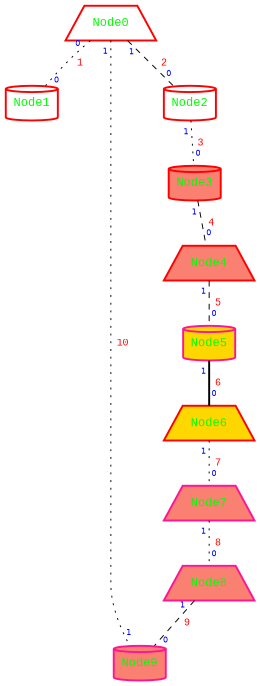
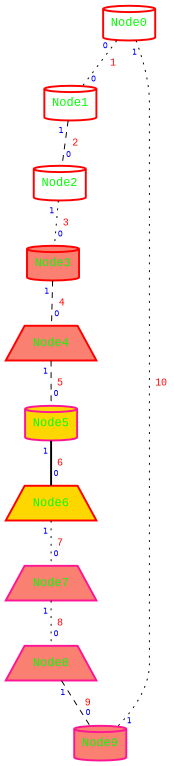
  graph {
    fontname="Liberation Mono"
    nodesep=0.5
    node [color=red fillcolor=salmon fontcolor=green fontname="Liberation Mono" fontsize=12 shape=trapezium style="bold,filled"]
    edge [fontcolor=red fontname="Liberation Mono" fontsize=10 headlabel=0 labeldistance=1.3 labelfontcolor=blue labelfontname=Helvetica labelfontsize=8 style=dotted taillabel=1]
-   Node0 [fillcolor=white]
+   Node0 [fillcolor=white shape=cylinder]
    Node1 [fillcolor=white shape=cylinder]
    Node9 [color=deeppink shape=cylinder]
    Node2 [fillcolor=white shape=cylinder]
    Node3 [shape=cylinder]
    Node4
    Node5 [color=deeppink fillcolor=gold shape=cylinder]
    Node6 [fillcolor=gold]
    Node7 [color=deeppink]
    Node8 [color=deeppink]
    Node0 -- Node1 [label=" 1" taillabel=0]
    Node0 -- Node9 [headlabel=1 label=" 10"]
-   Node0 -- Node2 [label=" 2" style=dashed]
+   Node1 -- Node2 [label=" 2" style=dashed]
    Node2 -- Node3 [label=" 3"]
    Node3 -- Node4 [label=" 4" style=dashed]
    Node4 -- Node5 [label=" 5" style=dashed]
    Node5 -- Node6 [label=" 6" style=bold]
    Node6 -- Node7 [label=" 7"]
    Node7 -- Node8 [label=" 8"]
    Node8 -- Node9 [label=" 9" style=dashed]
  }
